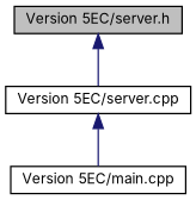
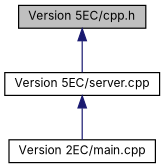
  digraph {
    fontname=Inter
    node [color=black fillcolor=white fontname=Inter fontsize=10 shape=record style=filled]
    edge [color=midnightblue dir=back fontname=Inter fontsize=10 labelfontname=Helvetica labelfontsize=10 style=solid]
-   n1 [fillcolor=grey75 fontcolor=black height=0.2 label="Version 5EC/server.h" width=0.4]
+   n1 [fillcolor=grey75 fontcolor=black height=0.2 label="Version 5EC/cpp.h" width=0.4]
    n2 [height=0.2 label="Version 5EC/server.cpp" width=0.4]
-   n3 [height=0.2 label="Version 5EC/main.cpp" width=0.4]
+   n3 [height=0.2 label="Version 2EC/main.cpp" width=0.4]
    n1 -> n2
    n2 -> n3
  }
